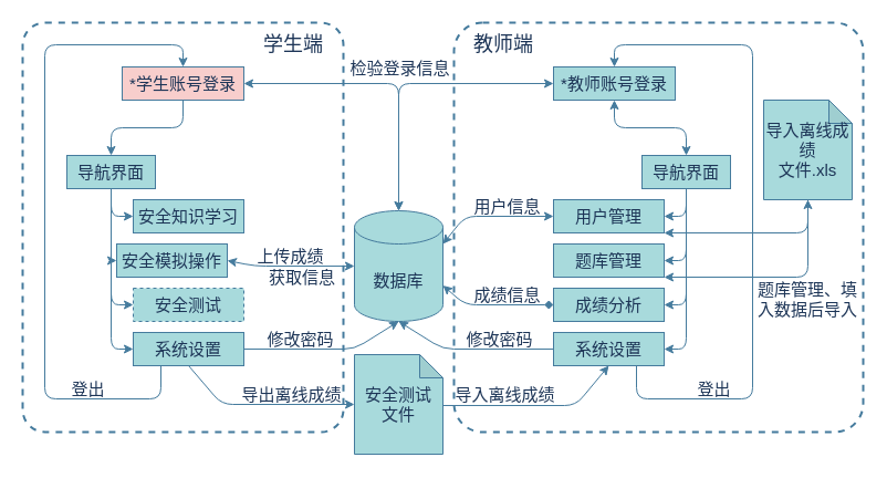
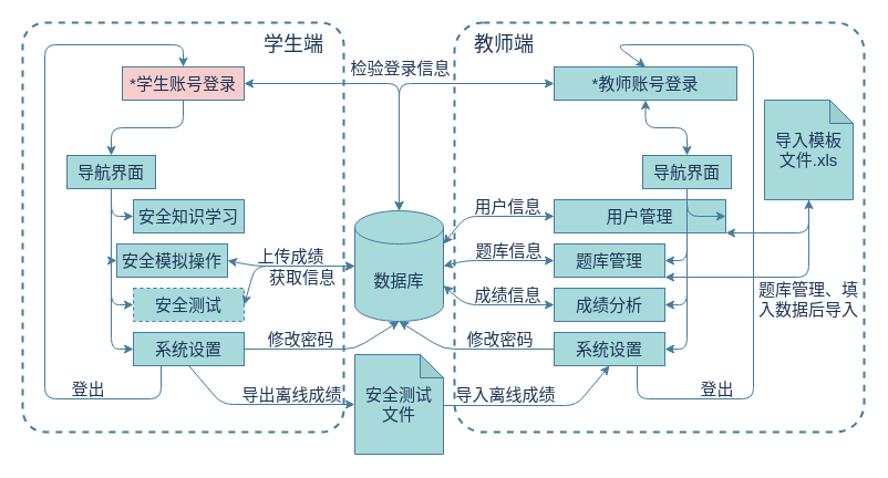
  <mxCell id="0" />
  <mxCell id="1" parent="0" />
  <mxCell id="2" value="" style="rounded=1;whiteSpace=wrap;html=1;sketch=0;arcSize=7;strokeColor=#457B9D;dashed=1;strokeWidth=2;labelBackgroundColor=none;noLabel=1;fontColor=#1D3557;fillColor=none;" parent="1" vertex="1"><mxGeometry x="410" y="20" width="370" height="370" as="geometry" /></mxCell>
  <mxCell id="3" value="" style="rounded=1;whiteSpace=wrap;html=1;sketch=0;fontColor=#1D3557;arcSize=7;fillColor=none;strokeColor=#457B9D;dashed=1;strokeWidth=2;" parent="1" vertex="1"><mxGeometry x="20" y="20" width="290" height="370" as="geometry" /></mxCell>
  <mxCell id="4" value="&lt;font style=&quot;font-size: 15px;&quot;&gt;数据库&lt;/font&gt;" style="shape=cylinder3;whiteSpace=wrap;html=1;boundedLbl=1;backgroundOutline=1;size=15;rounded=0;sketch=0;strokeColor=#457B9D;fillColor=#A8DADC;fontColor=#1D3557;fontSize=15;" parent="1" vertex="1"><mxGeometry x="320" y="190" width="80" height="100" as="geometry" /></mxCell>
  <mxCell id="5" style="edgeStyle=orthogonalEdgeStyle;curved=0;rounded=1;sketch=0;orthogonalLoop=1;jettySize=auto;html=1;exitX=0.5;exitY=1;exitDx=0;exitDy=0;entryX=0.5;entryY=0;entryDx=0;entryDy=0;strokeColor=#457B9D;fillColor=#A8DADC;fontColor=#1D3557;labelBackgroundColor=#F1FAEE;" parent="1" source="6" target="49" edge="1"><mxGeometry relative="1" as="geometry" /></mxCell>
  <mxCell id="6" value="*学生账号登录" style="rounded=0;whiteSpace=wrap;html=1;sketch=0;strokeColor=#457B9D;fillColor=#f8cecc;fontColor=#1D3557;fontSize=15;" parent="1" vertex="1"><mxGeometry x="110" y="60" width="110" height="30" as="geometry" /></mxCell>
  <mxCell id="7" value="" style="endArrow=classic;startArrow=classic;html=1;strokeColor=#457B9D;fillColor=#A8DADC;fontColor=#1D3557;entryX=0.5;entryY=0;entryDx=0;entryDy=0;entryPerimeter=0;exitX=1;exitY=0.5;exitDx=0;exitDy=0;fontSize=15;labelBackgroundColor=#F1FAEE;" parent="1" source="6" target="4" edge="1"><mxGeometry width="50" height="50" relative="1" as="geometry"><mxPoint x="370" y="350" as="sourcePoint" /><mxPoint x="420" y="300" as="targetPoint" /><Array as="points"><mxPoint x="360" y="75" /></Array></mxGeometry></mxCell>
  <mxCell id="8" value="&lt;font style=&quot;font-size: 15px&quot;&gt;检验登录信息&lt;/font&gt;" style="edgeLabel;html=1;align=center;verticalAlign=middle;resizable=0;points=[];fontColor=#1D3557;labelBackgroundColor=none;fontSize=15;rotation=0;" parent="7" vertex="1" connectable="0"><mxGeometry x="-0.139" y="-2" relative="1" as="geometry"><mxPoint x="30" y="-17" as="offset" /></mxGeometry></mxCell>
  <mxCell id="9" value="安全知识学习" style="rounded=0;whiteSpace=wrap;html=1;sketch=0;strokeColor=#457B9D;fillColor=#A8DADC;fontColor=#1D3557;fontSize=15;" parent="1" vertex="1"><mxGeometry x="120" y="180" width="100" height="30" as="geometry" /></mxCell>
  <mxCell id="10" value="安全测试" style="rounded=0;whiteSpace=wrap;html=1;sketch=0;strokeColor=#457B9D;fillColor=#A8DADC;fontColor=#1D3557;fontSize=15;dashed=1;" parent="1" vertex="1"><mxGeometry x="120" y="260" width="100" height="30" as="geometry" /></mxCell>
  <mxCell id="11" value="安全模拟操作" style="rounded=0;whiteSpace=wrap;html=1;sketch=0;strokeColor=#457B9D;fillColor=#A8DADC;fontColor=#1D3557;fontSize=15;" parent="1" vertex="1"><mxGeometry x="105" y="220" width="100" height="30" as="geometry" /></mxCell>
  <mxCell id="12" value="系统设置" style="rounded=0;whiteSpace=wrap;html=1;sketch=0;strokeColor=#457B9D;fillColor=#A8DADC;fontSize=15;fontColor=#1D3557;" parent="1" vertex="1"><mxGeometry x="120" y="300" width="100" height="30" as="geometry" /></mxCell>
  <mxCell id="13" value="" style="endArrow=classic;html=1;strokeColor=#457B9D;fillColor=#A8DADC;fontSize=15;fontColor=#1D3557;entryX=0;entryY=0.5;entryDx=0;entryDy=0;exitX=0.5;exitY=1;exitDx=0;exitDy=0;labelBackgroundColor=#F1FAEE;" parent="1" source="49" target="9" edge="1"><mxGeometry width="50" height="50" relative="1" as="geometry"><mxPoint x="50" y="135" as="sourcePoint" /><mxPoint x="330" y="300" as="targetPoint" /><Array as="points"><mxPoint x="100" y="195" /></Array></mxGeometry></mxCell>
  <mxCell id="14" value="" style="endArrow=classic;html=1;strokeColor=#457B9D;fillColor=#A8DADC;fontSize=15;fontColor=#1D3557;entryX=0;entryY=0.5;entryDx=0;entryDy=0;labelBackgroundColor=#F1FAEE;" parent="1" target="11" edge="1"><mxGeometry width="50" height="50" relative="1" as="geometry"><mxPoint x="100" y="170" as="sourcePoint" /><mxPoint x="420" y="310" as="targetPoint" /><Array as="points"><mxPoint x="100" y="235" /></Array></mxGeometry></mxCell>
  <mxCell id="15" value="" style="endArrow=classic;html=1;strokeColor=#457B9D;fillColor=#A8DADC;fontSize=15;fontColor=#1D3557;entryX=0;entryY=0.5;entryDx=0;entryDy=0;labelBackgroundColor=#F1FAEE;" parent="1" target="10" edge="1"><mxGeometry width="50" height="50" relative="1" as="geometry"><mxPoint x="100" y="180" as="sourcePoint" /><mxPoint x="130" y="245" as="targetPoint" /><Array as="points"><mxPoint x="100" y="275" /></Array></mxGeometry></mxCell>
  <mxCell id="16" value="" style="endArrow=classic;html=1;strokeColor=#457B9D;fillColor=#A8DADC;fontSize=15;fontColor=#1D3557;entryX=0;entryY=0.5;entryDx=0;entryDy=0;labelBackgroundColor=#F1FAEE;" parent="1" target="12" edge="1"><mxGeometry width="50" height="50" relative="1" as="geometry"><mxPoint x="100" y="210" as="sourcePoint" /><mxPoint x="140" y="255" as="targetPoint" /><Array as="points"><mxPoint x="100" y="315" /></Array></mxGeometry></mxCell>
+ <mxCell id="17" value="" style="endArrow=classic;html=1;strokeColor=#457B9D;fillColor=#A8DADC;fontSize=15;fontColor=#1D3557;exitX=1;exitY=0.5;exitDx=0;exitDy=0;entryX=0;entryY=0.5;entryDx=0;entryDy=0;entryPerimeter=0;startArrow=classic;startFill=1;labelBackgroundColor=#F1FAEE;" parent="1" source="10" target="4" edge="1"><mxGeometry width="50" height="50" relative="1" as="geometry"><mxPoint x="280" y="350" as="sourcePoint" /><mxPoint x="240" y="250" as="targetPoint" /><Array as="points"><mxPoint x="230" y="240" /></Array></mxGeometry></mxCell>
  <mxCell id="18" value="" style="endArrow=classic;html=1;strokeColor=#457B9D;fillColor=#A8DADC;fontSize=15;fontColor=#1D3557;entryX=0;entryY=0.5;entryDx=0;entryDy=0;entryPerimeter=0;exitX=1;exitY=0.5;exitDx=0;exitDy=0;startArrow=classic;startFill=1;labelBackgroundColor=#F1FAEE;" parent="1" source="11" target="4" edge="1"><mxGeometry width="50" height="50" relative="1" as="geometry"><mxPoint x="280" y="350" as="sourcePoint" /><mxPoint x="330" y="300" as="targetPoint" /><Array as="points"><mxPoint x="230" y="240" /></Array></mxGeometry></mxCell>
  <mxCell id="19" value="上传成绩" style="edgeLabel;html=1;align=center;verticalAlign=middle;resizable=0;points=[];fontSize=15;fontColor=#1D3557;labelBackgroundColor=none;" parent="18" vertex="1" connectable="0"><mxGeometry x="-0.235" y="3" relative="1" as="geometry"><mxPoint x="13" y="-7" as="offset" /></mxGeometry></mxCell>
  <mxCell id="20" value="" style="endArrow=classic;html=1;strokeColor=#457B9D;fillColor=#A8DADC;fontSize=15;fontColor=#1D3557;exitX=1;exitY=0.5;exitDx=0;exitDy=0;entryX=0.5;entryY=1;entryDx=0;entryDy=0;entryPerimeter=0;labelBackgroundColor=#F1FAEE;" parent="1" source="12" target="4" edge="1"><mxGeometry width="50" height="50" relative="1" as="geometry"><mxPoint x="280" y="350" as="sourcePoint" /><mxPoint x="330" y="300" as="targetPoint" /><Array as="points"><mxPoint x="320" y="315" /></Array></mxGeometry></mxCell>
  <mxCell id="21" value="修改密码" style="edgeLabel;html=1;align=center;verticalAlign=middle;resizable=0;points=[];fontSize=15;fontColor=#1D3557;labelBackgroundColor=none;" parent="20" vertex="1" connectable="0"><mxGeometry x="-0.152" y="1" relative="1" as="geometry"><mxPoint x="-12" y="-9" as="offset" /></mxGeometry></mxCell>
  <mxCell id="22" value="" style="endArrow=classic;html=1;strokeColor=#457B9D;fillColor=#A8DADC;fontSize=15;fontColor=#1D3557;exitX=0.5;exitY=1;exitDx=0;exitDy=0;entryX=0;entryY=0.5;entryDx=0;entryDy=0;entryPerimeter=0;labelBackgroundColor=#F1FAEE;" parent="1" source="12" target="24" edge="1"><mxGeometry width="50" height="50" relative="1" as="geometry"><mxPoint x="280" y="350" as="sourcePoint" /><mxPoint x="260" y="371.538" as="targetPoint" /><Array as="points"><mxPoint x="200" y="365" /></Array></mxGeometry></mxCell>
  <mxCell id="23" value="&lt;span style=&quot;font-size: 15px&quot;&gt;导出离线成绩&lt;/span&gt;" style="edgeLabel;html=1;align=center;verticalAlign=middle;resizable=0;points=[];fontColor=#1D3557;labelBackgroundColor=none;" parent="22" vertex="1" connectable="0"><mxGeometry x="-0.042" relative="1" as="geometry"><mxPoint x="28.1" y="-10" as="offset" /></mxGeometry></mxCell>
  <mxCell id="24" value="&lt;font style=&quot;font-size: 15px&quot;&gt;安全测试&lt;br&gt;文件&lt;/font&gt;" style="shape=note;whiteSpace=wrap;html=1;backgroundOutline=1;darkOpacity=0.05;rounded=0;sketch=0;strokeColor=#457B9D;fillColor=#A8DADC;fontColor=#1D3557;size=21;" parent="1" vertex="1"><mxGeometry x="320" y="320" width="80" height="90" as="geometry" /></mxCell>
  <mxCell id="25" style="edgeStyle=orthogonalEdgeStyle;curved=0;rounded=1;sketch=0;orthogonalLoop=1;jettySize=auto;html=1;exitX=0.5;exitY=1;exitDx=0;exitDy=0;entryX=0.5;entryY=0;entryDx=0;entryDy=0;startArrow=classic;startFill=1;strokeColor=#457B9D;fillColor=#A8DADC;fontColor=#1D3557;labelBackgroundColor=#F1FAEE;" parent="1" source="26" target="50" edge="1"><mxGeometry relative="1" as="geometry" /></mxCell>
- <mxCell id="26" value="*教师账号登录" style="rounded=0;whiteSpace=wrap;html=1;sketch=0;strokeColor=#457B9D;fillColor=#A8DADC;fontColor=#1D3557;fontSize=15;" parent="1" vertex="1"><mxGeometry x="500" y="60" width="110" height="30" as="geometry" /></mxCell>
- <mxCell id="27" value="用户管理" style="rounded=0;whiteSpace=wrap;html=1;sketch=0;strokeColor=#457B9D;fillColor=#A8DADC;fontColor=#1D3557;fontSize=15;" parent="1" vertex="1"><mxGeometry x="500" y="180" width="100" height="30" as="geometry" /></mxCell>
+ <mxCell id="26" value="*教师账号登录" style="rounded=0;whiteSpace=wrap;html=1;sketch=0;strokeColor=#457B9D;fillColor=#A8DADC;fontColor=#1D3557;fontSize=15;" parent="1" vertex="1"><mxGeometry x="500" y="60" width="165" height="30" as="geometry" /></mxCell>
+ <mxCell id="27" value="用户管理" style="rounded=0;whiteSpace=wrap;html=1;sketch=0;strokeColor=#457B9D;fillColor=#A8DADC;fontColor=#1D3557;fontSize=15;" parent="1" vertex="1"><mxGeometry x="500" y="180" width="155" height="30" as="geometry" /></mxCell>
  <mxCell id="28" value="成绩分析" style="rounded=0;whiteSpace=wrap;html=1;sketch=0;strokeColor=#457B9D;fillColor=#A8DADC;fontColor=#1D3557;fontSize=15;" parent="1" vertex="1"><mxGeometry x="500" y="260" width="100" height="30" as="geometry" /></mxCell>
  <mxCell id="29" value="题库管理" style="rounded=0;whiteSpace=wrap;html=1;sketch=0;strokeColor=#457B9D;fillColor=#A8DADC;fontColor=#1D3557;fontSize=15;" parent="1" vertex="1"><mxGeometry x="500" y="220" width="100" height="30" as="geometry" /></mxCell>
  <mxCell id="30" value="系统设置" style="rounded=0;whiteSpace=wrap;html=1;sketch=0;strokeColor=#457B9D;fillColor=#A8DADC;fontSize=15;fontColor=#1D3557;" parent="1" vertex="1"><mxGeometry x="500" y="300" width="100" height="30" as="geometry" /></mxCell>
  <mxCell id="31" value="" style="endArrow=classic;html=1;strokeColor=#457B9D;fillColor=#A8DADC;fontColor=#1D3557;exitX=0;exitY=0.5;exitDx=0;exitDy=0;startArrow=classic;startFill=1;labelBackgroundColor=none;" parent="1" source="26" edge="1"><mxGeometry width="50" height="50" relative="1" as="geometry"><mxPoint x="430" y="170" as="sourcePoint" /><mxPoint x="360" y="190" as="targetPoint" /><Array as="points"><mxPoint x="360" y="75" /></Array></mxGeometry></mxCell>
  <mxCell id="32" value="" style="endArrow=classic;html=1;strokeColor=#457B9D;fillColor=#A8DADC;fontColor=#1D3557;exitX=0.5;exitY=1;exitDx=0;exitDy=0;entryX=1;entryY=0.5;entryDx=0;entryDy=0;labelBackgroundColor=#F1FAEE;" parent="1" source="50" target="27" edge="1"><mxGeometry width="50" height="50" relative="1" as="geometry"><mxPoint x="640" y="230" as="sourcePoint" /><mxPoint x="690" y="180" as="targetPoint" /><Array as="points"><mxPoint x="620" y="195" /></Array></mxGeometry></mxCell>
  <mxCell id="33" value="" style="endArrow=classic;html=1;strokeColor=#457B9D;fillColor=#A8DADC;fontSize=15;fontColor=#1D3557;entryX=0;entryY=0.5;entryDx=0;entryDy=0;startArrow=classic;startFill=1;labelBackgroundColor=#F1FAEE;" parent="1" target="27" edge="1"><mxGeometry width="50" height="50" relative="1" as="geometry"><mxPoint x="400" y="220" as="sourcePoint" /><mxPoint x="550" y="415" as="targetPoint" /><Array as="points"><mxPoint x="420" y="195" /></Array></mxGeometry></mxCell>
  <mxCell id="34" value="用户信息" style="edgeLabel;html=1;align=center;verticalAlign=middle;resizable=0;points=[];fontColor=#1D3557;fontSize=15;labelBackgroundColor=none;" parent="33" vertex="1" connectable="0"><mxGeometry x="-0.08" y="1" relative="1" as="geometry"><mxPoint x="17.1" y="-9" as="offset" /></mxGeometry></mxCell>
- <mxCell id="35" value="" style="endArrow=diamond;html=1;strokeColor=#457B9D;fillColor=#A8DADC;fontSize=15;fontColor=#1D3557;entryX=0;entryY=0.5;entryDx=0;entryDy=0;exitX=1;exitY=0;exitDx=0;exitDy=67.5;exitPerimeter=0;startArrow=classic;startFill=1;labelBackgroundColor=#F1FAEE;" parent="1" source="4" target="28" edge="1"><mxGeometry width="50" height="50" relative="1" as="geometry"><mxPoint x="450" y="410" as="sourcePoint" /><mxPoint x="550" y="415" as="targetPoint" /><Array as="points"><mxPoint x="420" y="275" /></Array></mxGeometry></mxCell>
+ <mxCell id="35" value="" style="endArrow=classic;html=1;strokeColor=#457B9D;fillColor=#A8DADC;fontSize=15;fontColor=#1D3557;entryX=0;entryY=0.5;entryDx=0;entryDy=0;exitX=1;exitY=0;exitDx=0;exitDy=67.5;exitPerimeter=0;startArrow=classic;startFill=1;labelBackgroundColor=#F1FAEE;" parent="1" source="4" target="28" edge="1"><mxGeometry width="50" height="50" relative="1" as="geometry"><mxPoint x="450" y="410" as="sourcePoint" /><mxPoint x="550" y="415" as="targetPoint" /><Array as="points"><mxPoint x="420" y="275" /></Array></mxGeometry></mxCell>
  <mxCell id="36" value="成绩信息" style="edgeLabel;html=1;align=center;verticalAlign=middle;resizable=0;points=[];fontSize=15;fontColor=#1D3557;labelBackgroundColor=none;" parent="35" vertex="1" connectable="0"><mxGeometry x="-0.235" y="3" relative="1" as="geometry"><mxPoint x="23" y="-7" as="offset" /></mxGeometry></mxCell>
+ <mxCell id="37" value="" style="endArrow=classic;html=1;strokeColor=#457B9D;fillColor=#A8DADC;fontSize=15;fontColor=#1D3557;exitX=1;exitY=0.5;exitDx=0;exitDy=0;entryX=0;entryY=0.5;entryDx=0;entryDy=0;exitPerimeter=0;startArrow=classic;startFill=1;labelBackgroundColor=#F1FAEE;" parent="1" source="4" target="29" edge="1"><mxGeometry width="50" height="50" relative="1" as="geometry"><mxPoint x="410" y="295" as="sourcePoint" /><mxPoint x="510" y="250" as="targetPoint" /><Array as="points"><mxPoint x="420" y="235" /></Array></mxGeometry></mxCell>
+ <mxCell id="38" value="题库信息" style="edgeLabel;html=1;align=center;verticalAlign=middle;resizable=0;points=[];fontColor=#1D3557;fontSize=15;labelBackgroundColor=none;" parent="37" vertex="1" connectable="0"><mxGeometry x="-0.08" y="1" relative="1" as="geometry"><mxPoint x="13.1" y="-9" as="offset" /></mxGeometry></mxCell>
  <mxCell id="39" value="" style="endArrow=classic;html=1;strokeColor=#457B9D;fillColor=#A8DADC;fontSize=15;fontColor=#1D3557;exitX=0;exitY=0.5;exitDx=0;exitDy=0;entryX=0.5;entryY=1;entryDx=0;entryDy=0;entryPerimeter=0;labelBackgroundColor=#F1FAEE;" parent="1" source="30" target="4" edge="1"><mxGeometry width="50" height="50" relative="1" as="geometry"><mxPoint x="230" y="325" as="sourcePoint" /><mxPoint x="370" y="300" as="targetPoint" /><Array as="points"><mxPoint x="400" y="315" /></Array></mxGeometry></mxCell>
  <mxCell id="40" value="修改密码" style="edgeLabel;html=1;align=center;verticalAlign=middle;resizable=0;points=[];fontSize=15;fontColor=#1D3557;labelBackgroundColor=none;" parent="39" vertex="1" connectable="0"><mxGeometry x="-0.152" y="1" relative="1" as="geometry"><mxPoint x="12" y="-11" as="offset" /></mxGeometry></mxCell>
  <mxCell id="41" value="" style="endArrow=classic;html=1;strokeColor=#457B9D;fillColor=#A8DADC;fontSize=15;fontColor=#1D3557;exitX=0.994;exitY=0.511;exitDx=0;exitDy=0;entryX=0.5;entryY=1;entryDx=0;entryDy=0;exitPerimeter=0;labelBackgroundColor=#F1FAEE;" parent="1" source="24" target="30" edge="1"><mxGeometry width="50" height="50" relative="1" as="geometry"><mxPoint x="180" y="340" as="sourcePoint" /><mxPoint x="330" y="375" as="targetPoint" /><Array as="points"><mxPoint x="520" y="366" /></Array></mxGeometry></mxCell>
  <mxCell id="42" value="&lt;span style=&quot;font-size: 15px&quot;&gt;导入离线成绩&lt;/span&gt;" style="edgeLabel;html=1;align=center;verticalAlign=middle;resizable=0;points=[];fontColor=#1D3557;labelBackgroundColor=none;" parent="41" vertex="1" connectable="0"><mxGeometry x="-0.042" relative="1" as="geometry"><mxPoint x="-24.48" y="-10" as="offset" /></mxGeometry></mxCell>
  <mxCell id="43" value="" style="endArrow=classic;html=1;labelBackgroundColor=none;strokeColor=#457B9D;fillColor=#A8DADC;fontSize=15;fontColor=#1D3557;exitX=0.25;exitY=1;exitDx=0;exitDy=0;entryX=0.5;entryY=0;entryDx=0;entryDy=0;" parent="1" source="12" target="6" edge="1"><mxGeometry width="50" height="50" relative="1" as="geometry"><mxPoint x="280" y="330" as="sourcePoint" /><mxPoint x="135" y="110" as="targetPoint" /><Array as="points"><mxPoint x="145" y="360" /><mxPoint x="40" y="360" /><mxPoint x="40" y="40" /><mxPoint x="165" y="40" /></Array></mxGeometry></mxCell>
  <mxCell id="44" value="登出" style="edgeLabel;html=1;align=center;verticalAlign=middle;resizable=0;points=[];fontSize=15;fontColor=#1D3557;labelBackgroundColor=none;" parent="43" vertex="1" connectable="0"><mxGeometry x="-0.751" y="-2" relative="1" as="geometry"><mxPoint x="-22" y="-8" as="offset" /></mxGeometry></mxCell>
  <mxCell id="45" value="" style="endArrow=classic;html=1;labelBackgroundColor=none;strokeColor=#457B9D;fillColor=#A8DADC;fontSize=15;fontColor=#1D3557;exitX=0.25;exitY=1;exitDx=0;exitDy=0;entryX=0.5;entryY=0;entryDx=0;entryDy=0;" parent="1" target="26" edge="1"><mxGeometry width="50" height="50" relative="1" as="geometry"><mxPoint x="575" y="330" as="sourcePoint" /><mxPoint x="565" y="120" as="targetPoint" /><Array as="points"><mxPoint x="575" y="360" /><mxPoint x="680" y="360" /><mxPoint x="680" y="40" /><mxPoint x="555" y="40" /></Array></mxGeometry></mxCell>
  <mxCell id="46" value="登出" style="edgeLabel;html=1;align=center;verticalAlign=middle;resizable=0;points=[];fontSize=15;fontColor=#1D3557;labelBackgroundColor=none;" parent="45" vertex="1" connectable="0"><mxGeometry x="-0.621" y="3" relative="1" as="geometry"><mxPoint x="-15" y="-7" as="offset" /></mxGeometry></mxCell>
  <mxCell id="47" value="&lt;font style=&quot;font-size: 18px&quot;&gt;学生端&lt;/font&gt;" style="text;html=1;strokeColor=none;fillColor=none;align=center;verticalAlign=middle;whiteSpace=wrap;rounded=0;dashed=1;sketch=0;fontColor=#1D3557;" parent="1" vertex="1"><mxGeometry x="230" y="30" width="70" height="20" as="geometry" /></mxCell>
  <mxCell id="48" value="&lt;font style=&quot;font-size: 18px&quot;&gt;教师端&lt;/font&gt;" style="text;html=1;strokeColor=none;fillColor=none;align=center;verticalAlign=middle;whiteSpace=wrap;rounded=0;dashed=1;sketch=0;fontColor=#1D3557;" parent="1" vertex="1"><mxGeometry x="420" y="30" width="70" height="20" as="geometry" /></mxCell>
  <mxCell id="49" value="&lt;font style=&quot;font-size: 15px&quot;&gt;导航界面&lt;/font&gt;" style="rounded=0;whiteSpace=wrap;html=1;sketch=0;strokeColor=#457B9D;fillColor=#A8DADC;fontColor=#1D3557;" parent="1" vertex="1"><mxGeometry x="60" y="140" width="80" height="30" as="geometry" /></mxCell>
  <mxCell id="50" value="&lt;font style=&quot;font-size: 15px&quot;&gt;导航界面&lt;/font&gt;" style="rounded=0;whiteSpace=wrap;html=1;sketch=0;strokeColor=#457B9D;fillColor=#A8DADC;fontColor=#1D3557;" parent="1" vertex="1"><mxGeometry x="580" y="140" width="80" height="30" as="geometry" /></mxCell>
  <mxCell id="51" value="" style="endArrow=classic;html=1;strokeColor=#457B9D;fillColor=#A8DADC;fontColor=#1D3557;entryX=1;entryY=0.5;entryDx=0;entryDy=0;labelBackgroundColor=#F1FAEE;" parent="1" target="29" edge="1"><mxGeometry x="690" y="225" width="50" height="50" as="geometry"><mxPoint x="620" y="170" as="sourcePoint" /><mxPoint x="700" y="250" as="targetPoint" /><Array as="points"><mxPoint x="620" y="235" /></Array></mxGeometry></mxCell>
  <mxCell id="52" value="" style="endArrow=classic;html=1;strokeColor=#457B9D;fillColor=#A8DADC;fontColor=#1D3557;entryX=1;entryY=0.5;entryDx=0;entryDy=0;labelBackgroundColor=#F1FAEE;" parent="1" edge="1"><mxGeometry x="690" y="225" width="50" height="50" as="geometry"><mxPoint x="620" y="210" as="sourcePoint" /><mxPoint x="600" y="275" as="targetPoint" /><Array as="points"><mxPoint x="620" y="275" /></Array></mxGeometry></mxCell>
  <mxCell id="53" value="" style="endArrow=classic;html=1;strokeColor=#457B9D;fillColor=#A8DADC;fontColor=#1D3557;entryX=1;entryY=0.5;entryDx=0;entryDy=0;labelBackgroundColor=#F1FAEE;" parent="1" edge="1"><mxGeometry x="690" y="225" width="50" height="50" as="geometry"><mxPoint x="620" y="250" as="sourcePoint" /><mxPoint x="600" y="315" as="targetPoint" /><Array as="points"><mxPoint x="620" y="315" /></Array></mxGeometry></mxCell>
- <mxCell id="54" value="&lt;span style=&quot;font-size: 15px&quot;&gt;导入离线成绩&lt;br&gt;文件.xls&lt;/span&gt;" style="shape=note;whiteSpace=wrap;html=1;backgroundOutline=1;darkOpacity=0.05;rounded=0;sketch=0;strokeColor=#457B9D;fillColor=#A8DADC;fontColor=#1D3557;size=21;" parent="1" vertex="1"><mxGeometry x="690" y="90" width="80" height="90" as="geometry" /></mxCell>
+ <mxCell id="54" value="&lt;span style=&quot;font-size: 15px&quot;&gt;导入模板&lt;br&gt;文件.xls&lt;/span&gt;" style="shape=note;whiteSpace=wrap;html=1;backgroundOutline=1;darkOpacity=0.05;rounded=0;sketch=0;strokeColor=#457B9D;fillColor=#A8DADC;fontColor=#1D3557;size=21;" parent="1" vertex="1"><mxGeometry x="690" y="90" width="80" height="90" as="geometry" /></mxCell>
  <mxCell id="55" value="" style="endArrow=classic;html=1;strokeColor=#457B9D;fillColor=#A8DADC;fontColor=#1D3557;exitX=0.5;exitY=1;exitDx=0;exitDy=0;exitPerimeter=0;entryX=1;entryY=1;entryDx=0;entryDy=0;labelBackgroundColor=#F1FAEE;" parent="1" source="54" target="27" edge="1"><mxGeometry width="50" height="50" relative="1" as="geometry"><mxPoint x="390" y="240" as="sourcePoint" /><mxPoint x="440" y="190" as="targetPoint" /><Array as="points"><mxPoint x="730" y="210" /></Array></mxGeometry></mxCell>
  <mxCell id="56" value="" style="endArrow=classic;html=1;strokeColor=#457B9D;fillColor=#A8DADC;fontColor=#1D3557;startArrow=classic;startFill=1;labelBackgroundColor=#F1FAEE;" parent="1" edge="1"><mxGeometry width="50" height="50" relative="1" as="geometry"><mxPoint x="730" y="180" as="sourcePoint" /><mxPoint x="600" y="250" as="targetPoint" /><Array as="points"><mxPoint x="730" y="250" /></Array></mxGeometry></mxCell>
  <mxCell id="57" value="&lt;span style=&quot;font-size: 15px&quot;&gt;题库管理、填入数据后导入&lt;/span&gt;" style="text;html=1;strokeColor=none;fillColor=none;align=center;verticalAlign=middle;whiteSpace=wrap;rounded=0;labelBackgroundColor=none;sketch=0;fontColor=#1D3557;" parent="1" vertex="1"><mxGeometry x="680" y="260" width="100" height="20" as="geometry" /></mxCell>
  <mxCell id="58" value="&lt;font style=&quot;font-size: 15px&quot;&gt;获取信息&lt;/font&gt;" style="text;html=1;strokeColor=none;fillColor=none;align=center;verticalAlign=middle;whiteSpace=wrap;rounded=0;labelBackgroundColor=none;sketch=0;fontColor=#1D3557;" parent="1" vertex="1"><mxGeometry x="233" y="240" width="80" height="20" as="geometry" /></mxCell>
